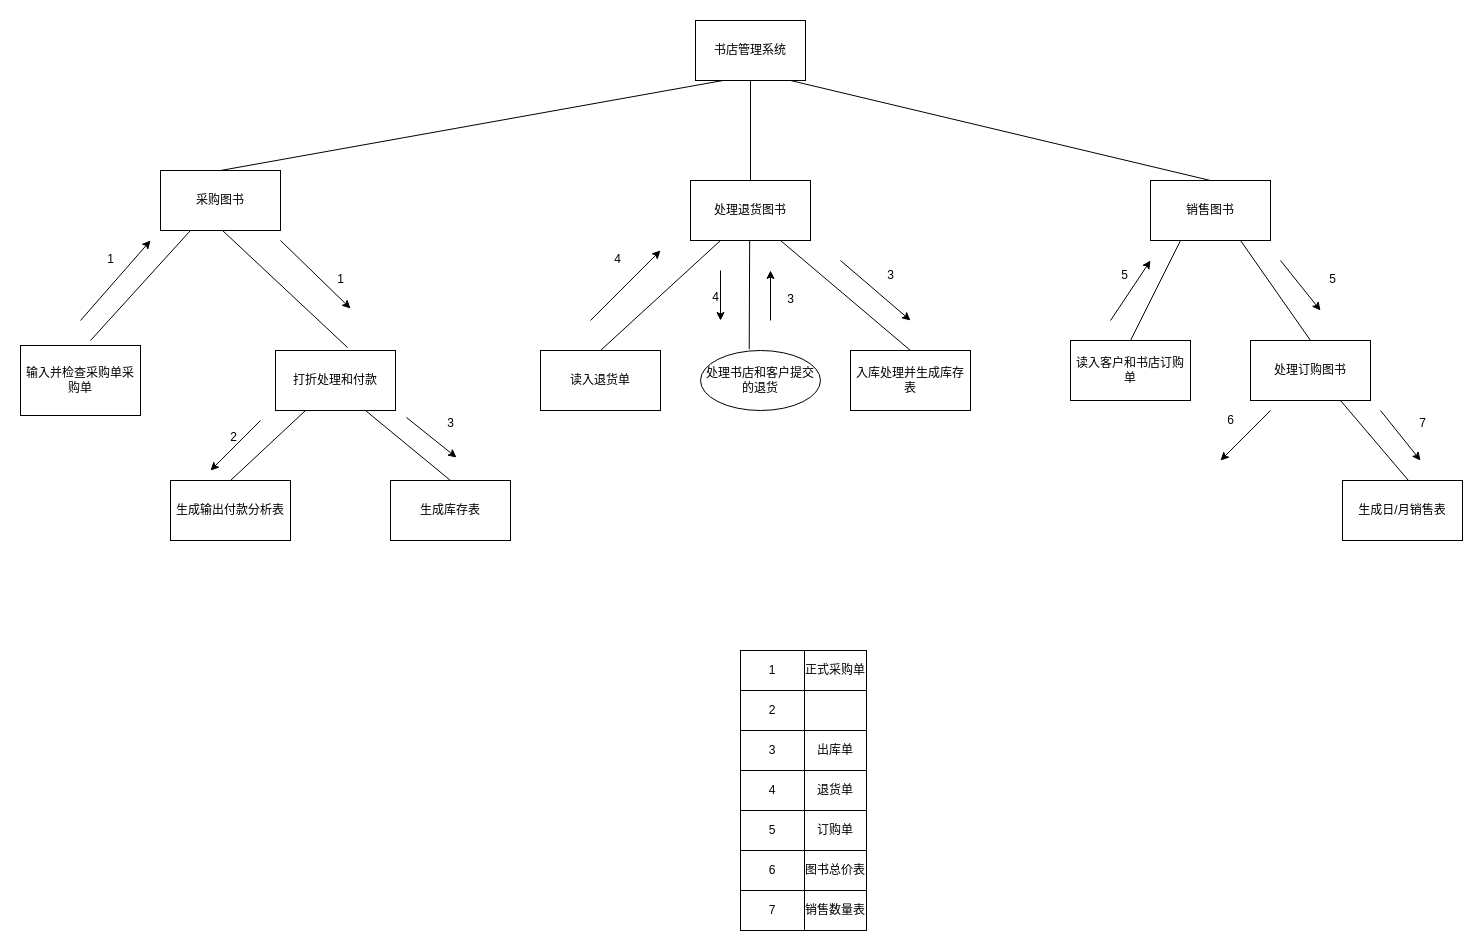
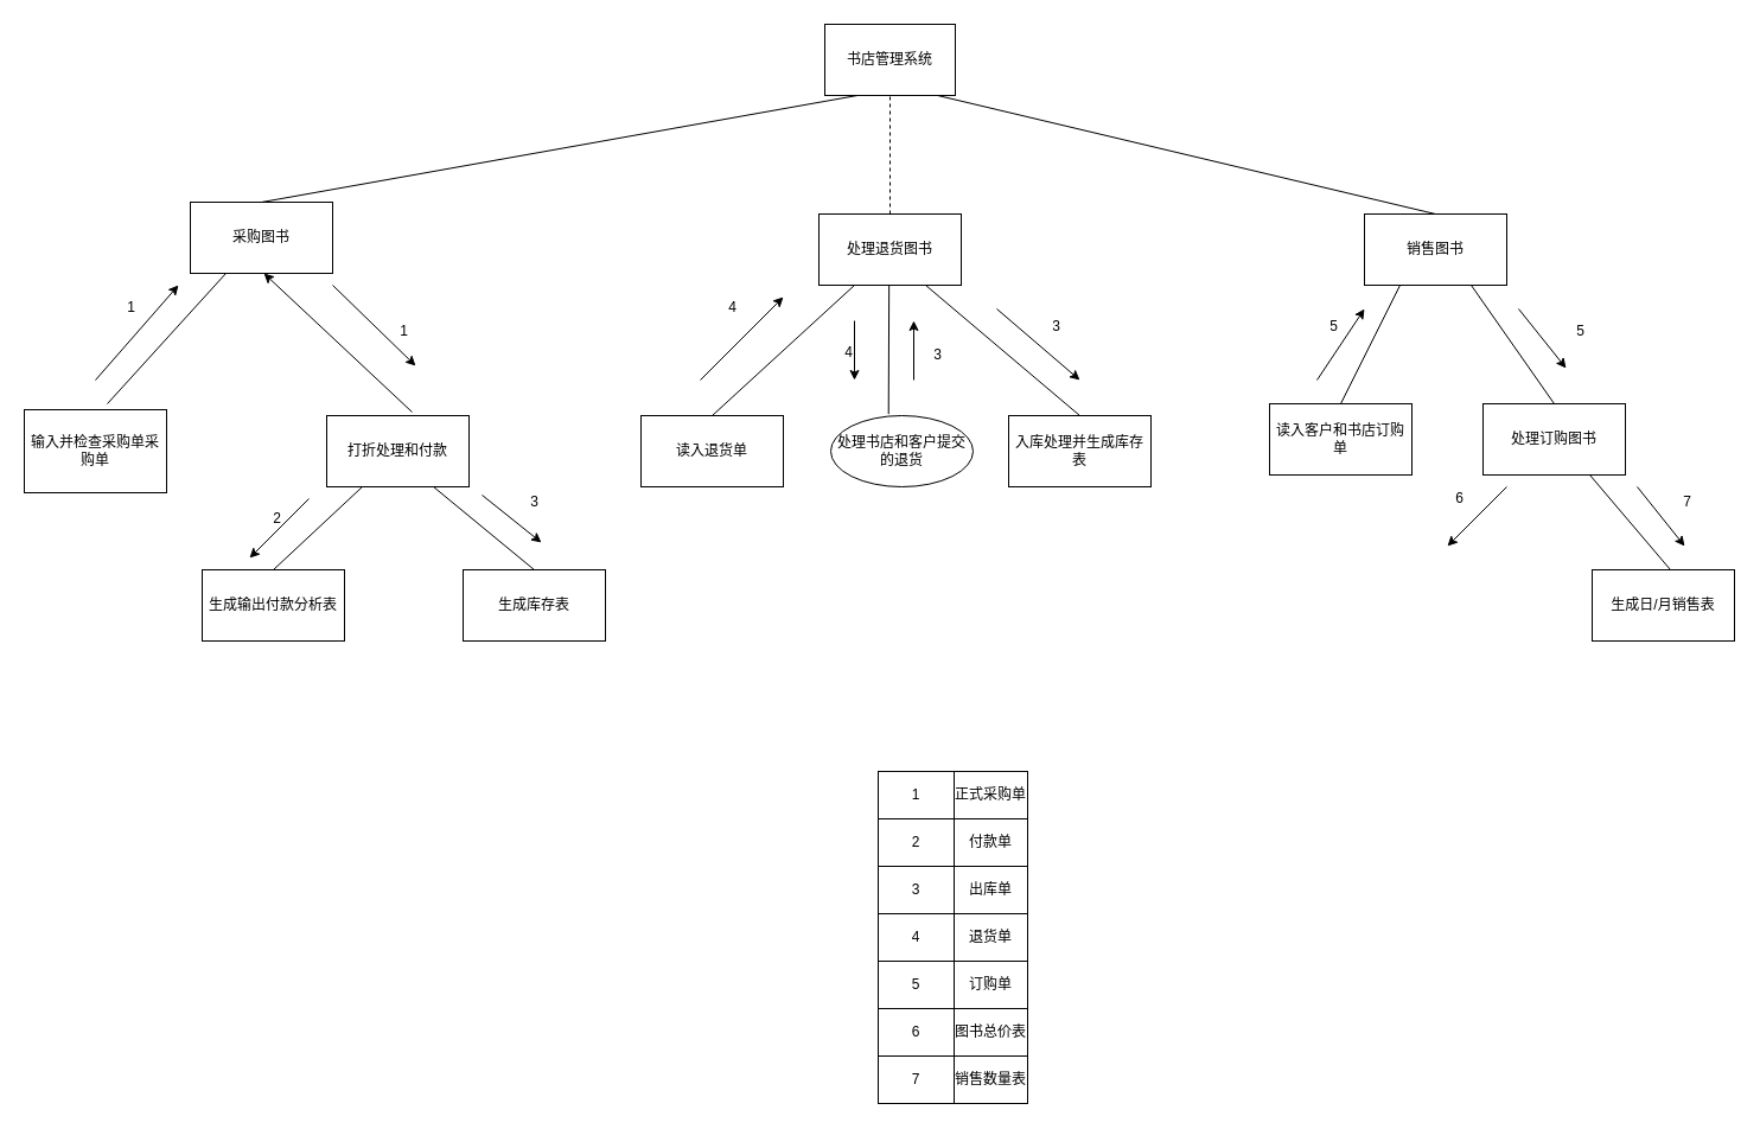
  <mxCell id="0" />
  <mxCell id="1" parent="0" />
  <mxCell id="2" value="书店管理系统" style="rounded=0;whiteSpace=wrap;html=1;" vertex="1" parent="1"><mxGeometry x="695" y="20" width="110" height="60" as="geometry" /></mxCell>
  <mxCell id="3" value="采购图书" style="rounded=0;whiteSpace=wrap;html=1;" vertex="1" parent="1"><mxGeometry x="160" y="170" width="120" height="60" as="geometry" /></mxCell>
  <mxCell id="4" value="" style="endArrow=none;html=1;entryX=0.25;entryY=1;entryDx=0;entryDy=0;exitX=0.5;exitY=0;exitDx=0;exitDy=0;" edge="1" parent="1" source="3" target="2"><mxGeometry width="50" height="50" relative="1" as="geometry"><mxPoint x="580" y="200" as="sourcePoint" /><mxPoint x="630" y="150" as="targetPoint" /></mxGeometry></mxCell>
  <mxCell id="5" value="处理退货图书" style="rounded=0;whiteSpace=wrap;html=1;" vertex="1" parent="1"><mxGeometry x="690" y="180" width="120" height="60" as="geometry" /></mxCell>
  <mxCell id="6" value="销售图书" style="rounded=0;whiteSpace=wrap;html=1;" vertex="1" parent="1"><mxGeometry x="1150" y="180" width="120" height="60" as="geometry" /></mxCell>
  <mxCell id="7" value="输入并检查采购单采购单" style="rounded=0;whiteSpace=wrap;html=1;" vertex="1" parent="1"><mxGeometry x="20" y="345" width="120" height="70" as="geometry" /></mxCell>
  <mxCell id="8" value="打折处理和付款" style="rounded=0;whiteSpace=wrap;html=1;" vertex="1" parent="1"><mxGeometry x="275" y="350" width="120" height="60" as="geometry" /></mxCell>
  <mxCell id="9" value="读入退货单" style="rounded=0;whiteSpace=wrap;html=1;" vertex="1" parent="1"><mxGeometry x="540" y="350" width="120" height="60" as="geometry" /></mxCell>
  <mxCell id="10" value="处理书店和客户提交的退货" style="ellipse;whiteSpace=wrap;html=1;" vertex="1" parent="1"><mxGeometry x="700" y="350" width="120" height="60" as="geometry" /></mxCell>
  <mxCell id="11" value="入库处理并生成库存表" style="rounded=0;whiteSpace=wrap;html=1;" vertex="1" parent="1"><mxGeometry x="850" y="350" width="120" height="60" as="geometry" /></mxCell>
  <mxCell id="12" value="读入客户和书店订购单" style="rounded=0;whiteSpace=wrap;html=1;" vertex="1" parent="1"><mxGeometry x="1070" y="340" width="120" height="60" as="geometry" /></mxCell>
  <mxCell id="13" value="处理订购图书" style="rounded=0;whiteSpace=wrap;html=1;" vertex="1" parent="1"><mxGeometry x="1250" y="340" width="120" height="60" as="geometry" /></mxCell>
- <mxCell id="14" value="" style="endArrow=none;html=1;exitX=0.5;exitY=0;exitDx=0;exitDy=0;entryX=0.5;entryY=1;entryDx=0;entryDy=0;" edge="1" parent="1" source="5" target="2"><mxGeometry width="50" height="50" relative="1" as="geometry"><mxPoint x="695" y="130" as="sourcePoint" /><mxPoint x="745" y="80" as="targetPoint" /></mxGeometry></mxCell>
+ <mxCell id="14" value="" style="endArrow=none;html=1;exitX=0.5;exitY=0;exitDx=0;exitDy=0;entryX=0.5;entryY=1;entryDx=0;entryDy=0;dashed=1;" edge="1" parent="1" source="5" target="2"><mxGeometry width="50" height="50" relative="1" as="geometry"><mxPoint x="695" y="130" as="sourcePoint" /><mxPoint x="745" y="80" as="targetPoint" /></mxGeometry></mxCell>
  <mxCell id="15" value="" style="endArrow=none;html=1;exitX=0.5;exitY=0;exitDx=0;exitDy=0;entryX=0.864;entryY=1;entryDx=0;entryDy=0;entryPerimeter=0;" edge="1" parent="1" source="6" target="2"><mxGeometry width="50" height="50" relative="1" as="geometry"><mxPoint x="760" y="190" as="sourcePoint" /><mxPoint x="770" y="100" as="targetPoint" /></mxGeometry></mxCell>
- <mxCell id="16" value="" style="endArrow=none;html=1;exitX=0.6;exitY=-0.05;exitDx=0;exitDy=0;exitPerimeter=0;entryX=0.517;entryY=1;entryDx=0;entryDy=0;entryPerimeter=0;" edge="1" parent="1" source="8" target="3"><mxGeometry width="50" height="50" relative="1" as="geometry"><mxPoint x="244.59" y="350" as="sourcePoint" /><mxPoint x="270" y="260" as="targetPoint" /></mxGeometry></mxCell>
+ <mxCell id="16" value="" style="endArrow=classic;html=1;exitX=0.6;exitY=-0.05;exitDx=0;exitDy=0;exitPerimeter=0;entryX=0.517;entryY=1;entryDx=0;entryDy=0;entryPerimeter=0;" edge="1" parent="1" source="8" target="3"><mxGeometry width="50" height="50" relative="1" as="geometry"><mxPoint x="244.59" y="350" as="sourcePoint" /><mxPoint x="270" y="260" as="targetPoint" /></mxGeometry></mxCell>
  <mxCell id="17" value="" style="endArrow=none;html=1;exitX=0.406;exitY=-0.022;exitDx=0;exitDy=0;entryX=0.5;entryY=1;entryDx=0;entryDy=0;exitPerimeter=0;" edge="1" parent="1" source="10"><mxGeometry width="50" height="50" relative="1" as="geometry"><mxPoint x="749.17" y="340" as="sourcePoint" /><mxPoint x="749.17" y="240" as="targetPoint" /></mxGeometry></mxCell>
  <mxCell id="18" value="" style="endArrow=none;html=1;exitX=0.5;exitY=0;exitDx=0;exitDy=0;" edge="1" parent="1" source="9"><mxGeometry width="50" height="50" relative="1" as="geometry"><mxPoint x="720" y="330" as="sourcePoint" /><mxPoint x="720" y="240" as="targetPoint" /></mxGeometry></mxCell>
  <mxCell id="19" value="" style="endArrow=none;html=1;exitX=0.5;exitY=0;exitDx=0;exitDy=0;entryX=0.75;entryY=1;entryDx=0;entryDy=0;" edge="1" parent="1" source="11" target="5"><mxGeometry width="50" height="50" relative="1" as="geometry"><mxPoint x="299.17" y="660" as="sourcePoint" /><mxPoint x="299.17" y="560" as="targetPoint" /></mxGeometry></mxCell>
  <mxCell id="20" value="" style="endArrow=none;html=1;exitX=0.5;exitY=0;exitDx=0;exitDy=0;entryX=0.25;entryY=1;entryDx=0;entryDy=0;" edge="1" parent="1" source="12" target="6"><mxGeometry width="50" height="50" relative="1" as="geometry"><mxPoint x="850" y="630" as="sourcePoint" /><mxPoint x="850" y="530" as="targetPoint" /></mxGeometry></mxCell>
  <mxCell id="21" value="" style="endArrow=none;html=1;exitX=0.5;exitY=0;exitDx=0;exitDy=0;entryX=0.75;entryY=1;entryDx=0;entryDy=0;" edge="1" parent="1" source="13" target="6"><mxGeometry width="50" height="50" relative="1" as="geometry"><mxPoint x="860" y="640" as="sourcePoint" /><mxPoint x="860" y="540" as="targetPoint" /></mxGeometry></mxCell>
  <mxCell id="22" value="" style="endArrow=classic;html=1;" edge="1" parent="1"><mxGeometry width="50" height="50" relative="1" as="geometry"><mxPoint x="80" y="320" as="sourcePoint" /><mxPoint x="150" y="240" as="targetPoint" /></mxGeometry></mxCell>
  <mxCell id="23" value="1" style="text;html=1;align=center;verticalAlign=middle;resizable=0;points=[];autosize=1;" vertex="1" parent="1"><mxGeometry x="100" y="249" width="20" height="20" as="geometry" /></mxCell>
  <mxCell id="24" value="" style="endArrow=classic;html=1;" edge="1" parent="1"><mxGeometry width="50" height="50" relative="1" as="geometry"><mxPoint x="280" y="240" as="sourcePoint" /><mxPoint x="350" y="308" as="targetPoint" /></mxGeometry></mxCell>
  <mxCell id="25" value="1" style="text;html=1;align=center;verticalAlign=middle;resizable=0;points=[];autosize=1;" vertex="1" parent="1"><mxGeometry x="330" y="269" width="20" height="20" as="geometry" /></mxCell>
  <mxCell id="26" value="" style="endArrow=classic;html=1;" edge="1" parent="1"><mxGeometry width="50" height="50" relative="1" as="geometry"><mxPoint x="590" y="320" as="sourcePoint" /><mxPoint x="660" y="250" as="targetPoint" /></mxGeometry></mxCell>
  <mxCell id="27" value="4" style="text;html=1;align=center;verticalAlign=middle;resizable=0;points=[];autosize=1;" vertex="1" parent="1"><mxGeometry x="607" y="249" width="20" height="20" as="geometry" /></mxCell>
  <mxCell id="28" value="" style="endArrow=classic;html=1;" edge="1" parent="1"><mxGeometry width="50" height="50" relative="1" as="geometry"><mxPoint x="720" y="270" as="sourcePoint" /><mxPoint x="720" y="320" as="targetPoint" /></mxGeometry></mxCell>
  <mxCell id="29" value="4" style="text;html=1;align=center;verticalAlign=middle;resizable=0;points=[];autosize=1;" vertex="1" parent="1"><mxGeometry x="705" y="287" width="20" height="20" as="geometry" /></mxCell>
  <mxCell id="30" value="" style="endArrow=classic;html=1;" edge="1" parent="1"><mxGeometry width="50" height="50" relative="1" as="geometry"><mxPoint x="840" y="260" as="sourcePoint" /><mxPoint x="910" y="320" as="targetPoint" /></mxGeometry></mxCell>
  <mxCell id="31" value="3" style="text;html=1;align=center;verticalAlign=middle;resizable=0;points=[];autosize=1;" vertex="1" parent="1"><mxGeometry x="880" y="265" width="20" height="20" as="geometry" /></mxCell>
  <mxCell id="32" value="" style="endArrow=classic;html=1;" edge="1" parent="1"><mxGeometry width="50" height="50" relative="1" as="geometry"><mxPoint x="1110" y="320" as="sourcePoint" /><mxPoint x="1150" y="260" as="targetPoint" /></mxGeometry></mxCell>
  <mxCell id="33" value="5" style="text;html=1;align=center;verticalAlign=middle;resizable=0;points=[];autosize=1;" vertex="1" parent="1"><mxGeometry x="1114" y="265" width="20" height="20" as="geometry" /></mxCell>
  <mxCell id="34" value="" style="endArrow=classic;html=1;" edge="1" parent="1"><mxGeometry width="50" height="50" relative="1" as="geometry"><mxPoint x="1280" y="260" as="sourcePoint" /><mxPoint x="1320" y="310" as="targetPoint" /></mxGeometry></mxCell>
  <mxCell id="35" value="5" style="text;html=1;align=center;verticalAlign=middle;resizable=0;points=[];autosize=1;" vertex="1" parent="1"><mxGeometry x="1322" y="269" width="20" height="20" as="geometry" /></mxCell>
  <mxCell id="36" value="" style="endArrow=classic;html=1;" edge="1" parent="1"><mxGeometry width="50" height="50" relative="1" as="geometry"><mxPoint x="1270" y="410" as="sourcePoint" /><mxPoint x="1220" y="460" as="targetPoint" /></mxGeometry></mxCell>
  <mxCell id="37" value="6" style="text;html=1;align=center;verticalAlign=middle;resizable=0;points=[];autosize=1;" vertex="1" parent="1"><mxGeometry x="1220" y="410" width="20" height="20" as="geometry" /></mxCell>
  <mxCell id="38" value="生成输出付款分析表" style="rounded=0;whiteSpace=wrap;html=1;" vertex="1" parent="1"><mxGeometry x="170" y="480" width="120" height="60" as="geometry" /></mxCell>
  <mxCell id="39" value="生成库存表" style="rounded=0;whiteSpace=wrap;html=1;" vertex="1" parent="1"><mxGeometry x="390" y="480" width="120" height="60" as="geometry" /></mxCell>
  <mxCell id="40" value="" style="endArrow=none;html=1;entryX=0.75;entryY=1;entryDx=0;entryDy=0;" edge="1" parent="1" target="8"><mxGeometry width="50" height="50" relative="1" as="geometry"><mxPoint x="450" y="480" as="sourcePoint" /><mxPoint x="500" y="430" as="targetPoint" /></mxGeometry></mxCell>
  <mxCell id="41" value="" style="endArrow=none;html=1;entryX=0.25;entryY=1;entryDx=0;entryDy=0;" edge="1" parent="1" target="3"><mxGeometry width="50" height="50" relative="1" as="geometry"><mxPoint x="90" y="340" as="sourcePoint" /><mxPoint x="140" y="300" as="targetPoint" /></mxGeometry></mxCell>
  <mxCell id="42" value="" style="endArrow=none;html=1;entryX=0.25;entryY=1;entryDx=0;entryDy=0;exitX=0.5;exitY=0;exitDx=0;exitDy=0;" edge="1" parent="1" source="38" target="8"><mxGeometry width="50" height="50" relative="1" as="geometry"><mxPoint x="200" y="480" as="sourcePoint" /><mxPoint x="250" y="430" as="targetPoint" /></mxGeometry></mxCell>
  <mxCell id="43" value="" style="endArrow=classic;html=1;" edge="1" parent="1"><mxGeometry width="50" height="50" relative="1" as="geometry"><mxPoint x="260" y="420" as="sourcePoint" /><mxPoint x="210" y="470" as="targetPoint" /></mxGeometry></mxCell>
  <mxCell id="44" value="" style="endArrow=classic;html=1;" edge="1" parent="1"><mxGeometry width="50" height="50" relative="1" as="geometry"><mxPoint x="406" y="417" as="sourcePoint" /><mxPoint x="456" y="457" as="targetPoint" /></mxGeometry></mxCell>
  <mxCell id="45" value="2" style="text;html=1;align=center;verticalAlign=middle;resizable=0;points=[];autosize=1;" vertex="1" parent="1"><mxGeometry x="223" y="427" width="20" height="20" as="geometry" /></mxCell>
  <mxCell id="46" value="3" style="text;html=1;align=center;verticalAlign=middle;resizable=0;points=[];autosize=1;" vertex="1" parent="1"><mxGeometry x="440" y="413" width="20" height="20" as="geometry" /></mxCell>
  <mxCell id="47" value="" style="endArrow=classic;html=1;" edge="1" parent="1"><mxGeometry width="50" height="50" relative="1" as="geometry"><mxPoint x="770" y="320" as="sourcePoint" /><mxPoint x="770" y="270" as="targetPoint" /></mxGeometry></mxCell>
  <mxCell id="48" value="3" style="text;html=1;align=center;verticalAlign=middle;resizable=0;points=[];autosize=1;" vertex="1" parent="1"><mxGeometry x="780" y="289" width="20" height="20" as="geometry" /></mxCell>
  <mxCell id="49" value="生成日/月销售表" style="rounded=0;whiteSpace=wrap;html=1;" vertex="1" parent="1"><mxGeometry x="1342" y="480" width="120" height="60" as="geometry" /></mxCell>
  <mxCell id="50" value="" style="endArrow=none;html=1;entryX=0.75;entryY=1;entryDx=0;entryDy=0;" edge="1" parent="1" target="13"><mxGeometry width="50" height="50" relative="1" as="geometry"><mxPoint x="1408" y="480" as="sourcePoint" /><mxPoint x="1330" y="410" as="targetPoint" /></mxGeometry></mxCell>
  <mxCell id="51" value="" style="endArrow=classic;html=1;" edge="1" parent="1"><mxGeometry width="50" height="50" relative="1" as="geometry"><mxPoint x="1380" y="410" as="sourcePoint" /><mxPoint x="1420" y="460" as="targetPoint" /></mxGeometry></mxCell>
  <mxCell id="52" value="7" style="text;html=1;align=center;verticalAlign=middle;resizable=0;points=[];autosize=1;" vertex="1" parent="1"><mxGeometry x="1412" y="413" width="20" height="20" as="geometry" /></mxCell>
  <mxCell id="53" value="" style="html=1;whiteSpace=wrap;container=1;collapsible=0;childLayout=tableLayout;" vertex="1" parent="1"><mxGeometry x="740" y="650" width="126" height="280" as="geometry" /></mxCell>
  <mxCell id="54" value="" style="html=1;whiteSpace=wrap;collapsible=0;dropTarget=0;pointerEvents=0;fillColor=none;strokeColor=none;points=[[0,0.5],[1,0.5]];portConstraint=eastwest;" vertex="1" parent="53"><mxGeometry width="126" height="40" as="geometry" /></mxCell>
  <mxCell id="55" value="1" style="shape=partialRectangle;html=1;whiteSpace=wrap;connectable=0;fillColor=none;" vertex="1" parent="54"><mxGeometry width="64" height="40" as="geometry" /></mxCell>
  <mxCell id="56" value="正式采购单" style="shape=partialRectangle;html=1;whiteSpace=wrap;connectable=0;fillColor=none;" vertex="1" parent="54"><mxGeometry x="64" width="62" height="40" as="geometry" /></mxCell>
  <mxCell id="57" value="" style="html=1;whiteSpace=wrap;collapsible=0;dropTarget=0;pointerEvents=0;fillColor=none;strokeColor=none;points=[[0,0.5],[1,0.5]];portConstraint=eastwest;" vertex="1" parent="53"><mxGeometry y="40" width="126" height="40" as="geometry" /></mxCell>
  <mxCell id="58" value="2" style="shape=partialRectangle;html=1;whiteSpace=wrap;connectable=0;fillColor=none;" vertex="1" parent="57"><mxGeometry width="64" height="40" as="geometry" /></mxCell>
+ <mxCell id="59" value="付款单" style="shape=partialRectangle;html=1;whiteSpace=wrap;connectable=0;fillColor=none;" vertex="1" parent="57"><mxGeometry x="64" width="62" height="40" as="geometry" /></mxCell>
  <mxCell id="60" value="" style="html=1;whiteSpace=wrap;collapsible=0;dropTarget=0;pointerEvents=0;fillColor=none;strokeColor=none;points=[[0,0.5],[1,0.5]];portConstraint=eastwest;" vertex="1" parent="53"><mxGeometry y="80" width="126" height="40" as="geometry" /></mxCell>
  <mxCell id="61" value="3" style="shape=partialRectangle;html=1;whiteSpace=wrap;connectable=0;fillColor=none;" vertex="1" parent="60"><mxGeometry width="64" height="40" as="geometry" /></mxCell>
  <mxCell id="62" value="出库单" style="shape=partialRectangle;html=1;whiteSpace=wrap;connectable=0;fillColor=none;" vertex="1" parent="60"><mxGeometry x="64" width="62" height="40" as="geometry" /></mxCell>
  <mxCell id="63" value="" style="html=1;whiteSpace=wrap;collapsible=0;dropTarget=0;pointerEvents=0;fillColor=none;strokeColor=none;points=[[0,0.5],[1,0.5]];portConstraint=eastwest;" vertex="1" parent="53"><mxGeometry y="120" width="126" height="40" as="geometry" /></mxCell>
  <mxCell id="64" value="4" style="shape=partialRectangle;html=1;whiteSpace=wrap;connectable=0;fillColor=none;" vertex="1" parent="63"><mxGeometry width="64" height="40" as="geometry" /></mxCell>
  <mxCell id="65" value="退货单" style="shape=partialRectangle;html=1;whiteSpace=wrap;connectable=0;fillColor=none;" vertex="1" parent="63"><mxGeometry x="64" width="62" height="40" as="geometry" /></mxCell>
  <mxCell id="66" value="" style="html=1;whiteSpace=wrap;collapsible=0;dropTarget=0;pointerEvents=0;fillColor=none;strokeColor=none;points=[[0,0.5],[1,0.5]];portConstraint=eastwest;" vertex="1" parent="53"><mxGeometry y="160" width="126" height="40" as="geometry" /></mxCell>
  <mxCell id="67" value="5" style="shape=partialRectangle;html=1;whiteSpace=wrap;connectable=0;fillColor=none;" vertex="1" parent="66"><mxGeometry width="64" height="40" as="geometry" /></mxCell>
  <mxCell id="68" value="订购单" style="shape=partialRectangle;html=1;whiteSpace=wrap;connectable=0;fillColor=none;" vertex="1" parent="66"><mxGeometry x="64" width="62" height="40" as="geometry" /></mxCell>
  <mxCell id="69" style="html=1;whiteSpace=wrap;collapsible=0;dropTarget=0;pointerEvents=0;fillColor=none;strokeColor=none;points=[[0,0.5],[1,0.5]];portConstraint=eastwest;" vertex="1" parent="53"><mxGeometry y="200" width="126" height="40" as="geometry" /></mxCell>
  <mxCell id="70" value="6" style="shape=partialRectangle;html=1;whiteSpace=wrap;connectable=0;fillColor=none;" vertex="1" parent="69"><mxGeometry width="64" height="40" as="geometry" /></mxCell>
  <mxCell id="71" value="图书总价表" style="shape=partialRectangle;html=1;whiteSpace=wrap;connectable=0;fillColor=none;" vertex="1" parent="69"><mxGeometry x="64" width="62" height="40" as="geometry" /></mxCell>
  <mxCell id="72" style="html=1;whiteSpace=wrap;collapsible=0;dropTarget=0;pointerEvents=0;fillColor=none;strokeColor=none;points=[[0,0.5],[1,0.5]];portConstraint=eastwest;" vertex="1" parent="53"><mxGeometry y="240" width="126" height="40" as="geometry" /></mxCell>
  <mxCell id="73" value="7" style="shape=partialRectangle;html=1;whiteSpace=wrap;connectable=0;fillColor=none;" vertex="1" parent="72"><mxGeometry width="64" height="40" as="geometry" /></mxCell>
  <mxCell id="74" value="销售数量表" style="shape=partialRectangle;html=1;whiteSpace=wrap;connectable=0;fillColor=none;" vertex="1" parent="72"><mxGeometry x="64" width="62" height="40" as="geometry" /></mxCell>
